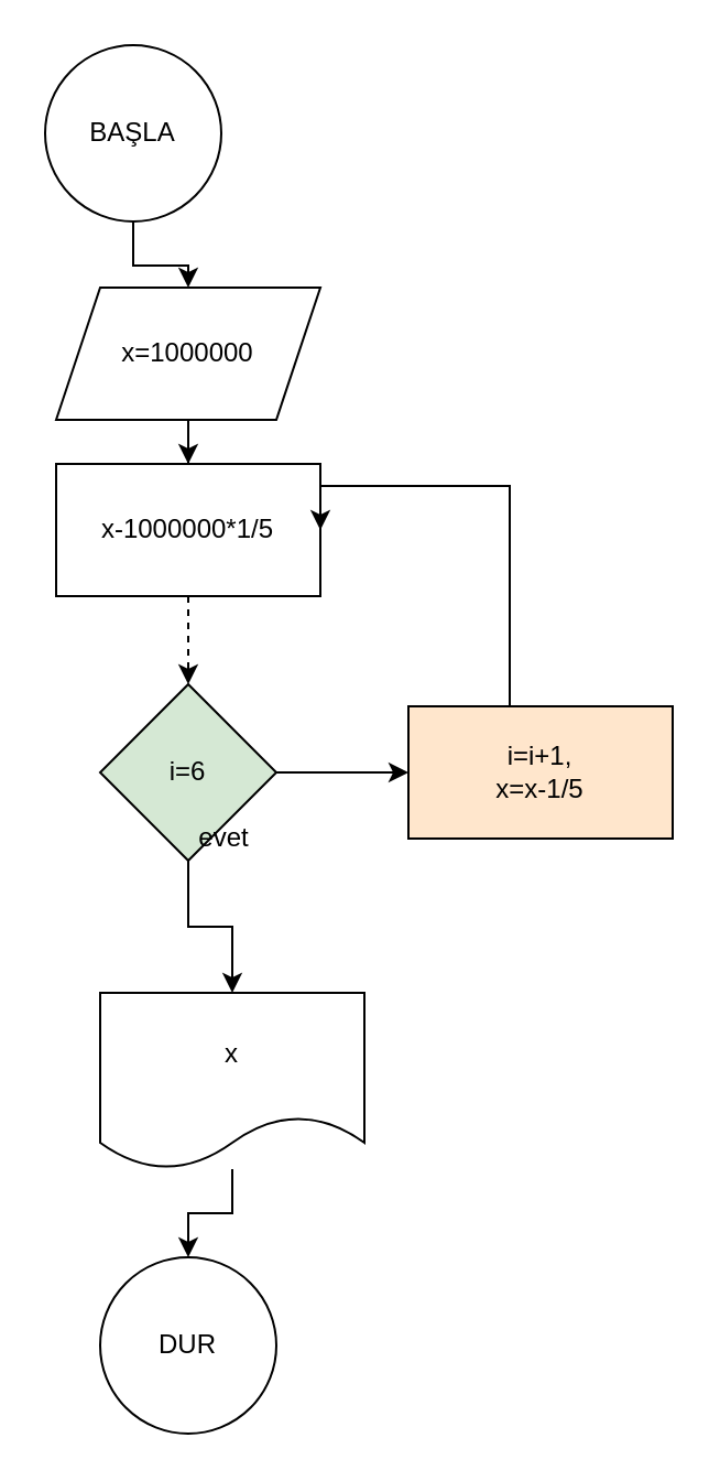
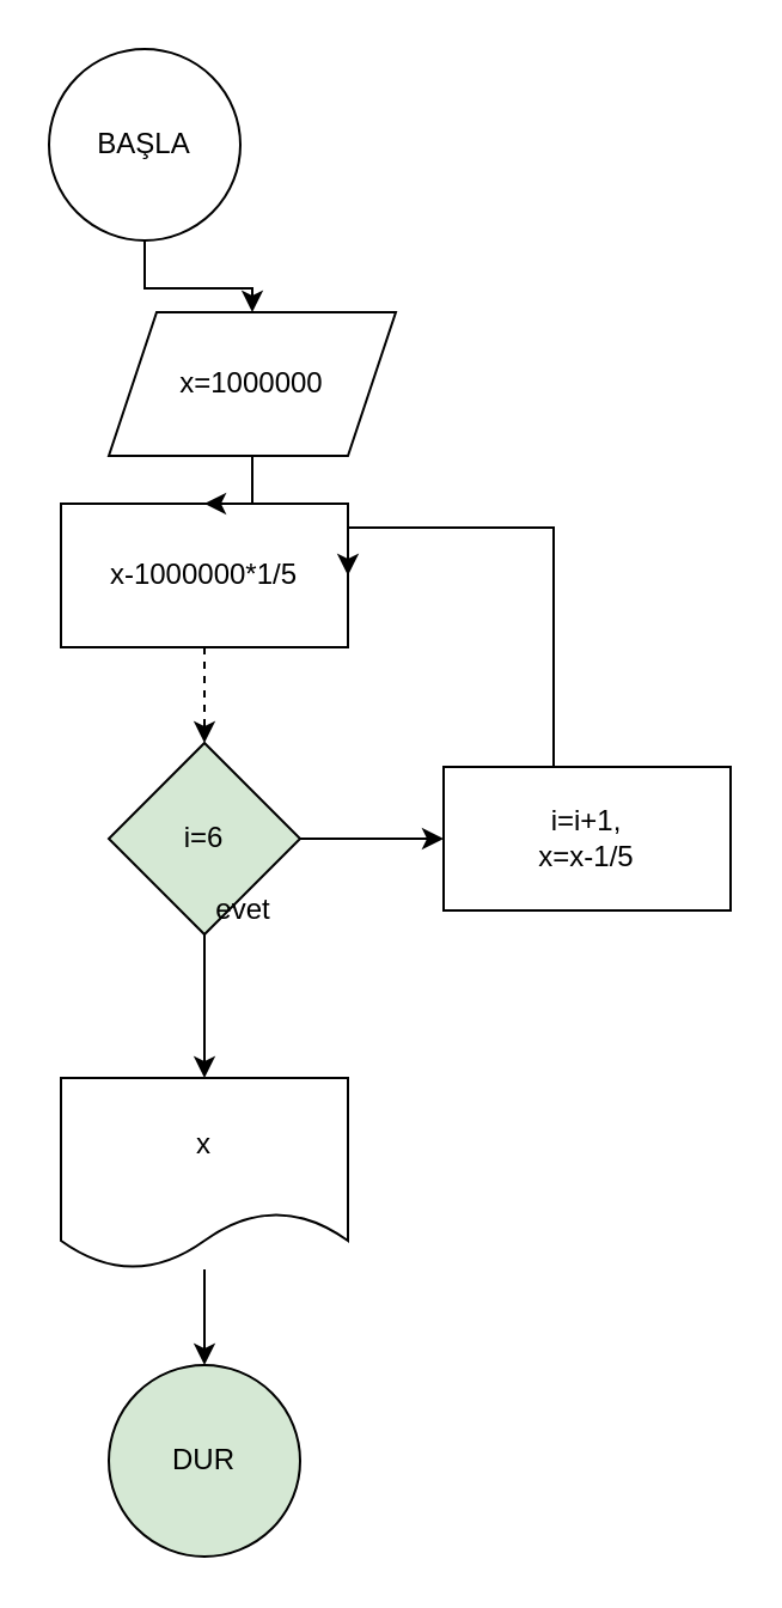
  <mxCell id="0" />
  <mxCell id="1" parent="0" />
- <mxCell id="2" value="DUR" style="ellipse;whiteSpace=wrap;html=1;aspect=fixed;" vertex="1" parent="1"><mxGeometry x="45" y="570" width="80" height="80" as="geometry" /></mxCell>
+ <mxCell id="2" value="DUR" style="ellipse;whiteSpace=wrap;html=1;aspect=fixed;fillColor=#d5e8d4;" vertex="1" parent="1"><mxGeometry x="45" y="570" width="80" height="80" as="geometry" /></mxCell>
  <mxCell id="3" value="" style="edgeStyle=orthogonalEdgeStyle;rounded=0;orthogonalLoop=1;jettySize=auto;html=1;" edge="1" parent="1" source="4" target="16"><mxGeometry relative="1" as="geometry" /></mxCell>
  <mxCell id="4" value="BAŞLA" style="ellipse;whiteSpace=wrap;html=1;aspect=fixed;" vertex="1" parent="1"><mxGeometry x="20" y="20" width="80" height="80" as="geometry" /></mxCell>
  <mxCell id="5" value="" style="edgeStyle=orthogonalEdgeStyle;rounded=0;orthogonalLoop=1;jettySize=auto;html=1;dashed=1;" edge="1" parent="1" source="6" target="9"><mxGeometry relative="1" as="geometry" /></mxCell>
  <mxCell id="6" value="x-1000000*1/5" style="rounded=0;whiteSpace=wrap;html=1;" vertex="1" parent="1"><mxGeometry x="25" y="210" width="120" height="60" as="geometry" /></mxCell>
  <mxCell id="7" value="" style="edgeStyle=orthogonalEdgeStyle;rounded=0;orthogonalLoop=1;jettySize=auto;html=1;" edge="1" parent="1" source="9" target="11"><mxGeometry relative="1" as="geometry" /></mxCell>
  <mxCell id="8" value="" style="edgeStyle=orthogonalEdgeStyle;rounded=0;orthogonalLoop=1;jettySize=auto;html=1;" edge="1" parent="1" source="9" target="14"><mxGeometry relative="1" as="geometry" /></mxCell>
  <mxCell id="9" value="i=6" style="rhombus;whiteSpace=wrap;html=1;rounded=0;fillColor=#d5e8d4;" vertex="1" parent="1"><mxGeometry x="45" y="310" width="80" height="80" as="geometry" /></mxCell>
  <mxCell id="10" value="" style="edgeStyle=orthogonalEdgeStyle;rounded=0;orthogonalLoop=1;jettySize=auto;html=1;" edge="1" parent="1" source="11" target="2"><mxGeometry relative="1" as="geometry" /></mxCell>
- <mxCell id="11" value="x" style="shape=document;whiteSpace=wrap;html=1;boundedLbl=1;" vertex="1" parent="1"><mxGeometry x="45" y="450" width="120" height="80" as="geometry" /></mxCell>
+ <mxCell id="11" value="x" style="shape=document;whiteSpace=wrap;html=1;boundedLbl=1;" vertex="1" parent="1"><mxGeometry x="25" y="450" width="120" height="80" as="geometry" /></mxCell>
  <mxCell id="12" value="evet" style="text;html=1;align=center;verticalAlign=middle;resizable=0;points=[];autosize=1;strokeColor=none;" vertex="1" parent="1"><mxGeometry x="81" y="370" width="40" height="20" as="geometry" /></mxCell>
  <mxCell id="13" style="edgeStyle=orthogonalEdgeStyle;rounded=0;orthogonalLoop=1;jettySize=auto;html=1;entryX=1;entryY=0.5;entryDx=0;entryDy=0;" edge="1" parent="1" source="14" target="6"><mxGeometry relative="1" as="geometry"><Array as="points"><mxPoint x="231" y="220" /></Array></mxGeometry></mxCell>
- <mxCell id="14" value="i=i+1,&lt;br&gt;x=x-1/5" style="whiteSpace=wrap;html=1;rounded=0;fillColor=#ffe6cc;" vertex="1" parent="1"><mxGeometry x="185" y="320" width="120" height="60" as="geometry" /></mxCell>
+ <mxCell id="14" value="i=i+1,&lt;br&gt;x=x-1/5" style="whiteSpace=wrap;html=1;rounded=0;" vertex="1" parent="1"><mxGeometry x="185" y="320" width="120" height="60" as="geometry" /></mxCell>
  <mxCell id="15" value="" style="edgeStyle=orthogonalEdgeStyle;rounded=0;orthogonalLoop=1;jettySize=auto;html=1;" edge="1" parent="1" source="16" target="6"><mxGeometry relative="1" as="geometry" /></mxCell>
- <mxCell id="16" value="x=1000000" style="shape=parallelogram;perimeter=parallelogramPerimeter;whiteSpace=wrap;html=1;fixedSize=1;" vertex="1" parent="1"><mxGeometry x="25" y="130" width="120" height="60" as="geometry" /></mxCell>
+ <mxCell id="16" value="x=1000000" style="shape=parallelogram;perimeter=parallelogramPerimeter;whiteSpace=wrap;html=1;fixedSize=1;" vertex="1" parent="1"><mxGeometry x="45" y="130" width="120" height="60" as="geometry" /></mxCell>
